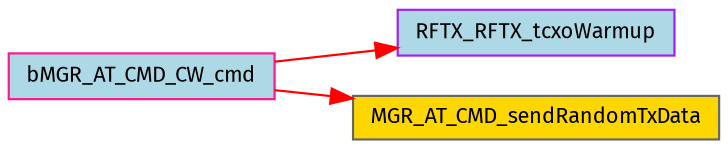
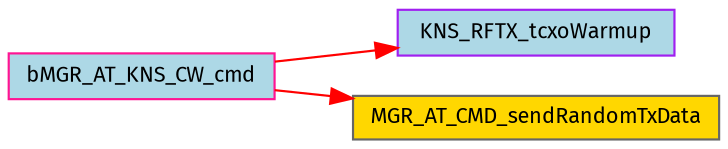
  digraph {
    fontname="Fira Sans"
    rankdir=RL
    node [fillcolor=lightblue fontname="Fira Sans" fontsize=10 shape=record style=filled]
    edge [color=red dir=back fontname="Fira Sans" fontsize=10 labelfontname=Helvetica labelfontsize=10 style=solid]
-   n1 [color=purple fontcolor=black height=0.2 label=RFTX_RFTX_tcxoWarmup width=0.4]
-   n2 [color=deeppink height=0.2 label=bMGR_AT_CMD_CW_cmd width=0.4]
+   n1 [color=purple fontcolor=black height=0.2 label=KNS_RFTX_tcxoWarmup width=0.4]
+   n2 [color=deeppink height=0.2 label=bMGR_AT_KNS_CW_cmd width=0.4]
    n3 [color=gray40 fillcolor=gold height=0.2 label=MGR_AT_CMD_sendRandomTxData width=0.4]
    n1 -> n2
    n3 -> n2
  }
